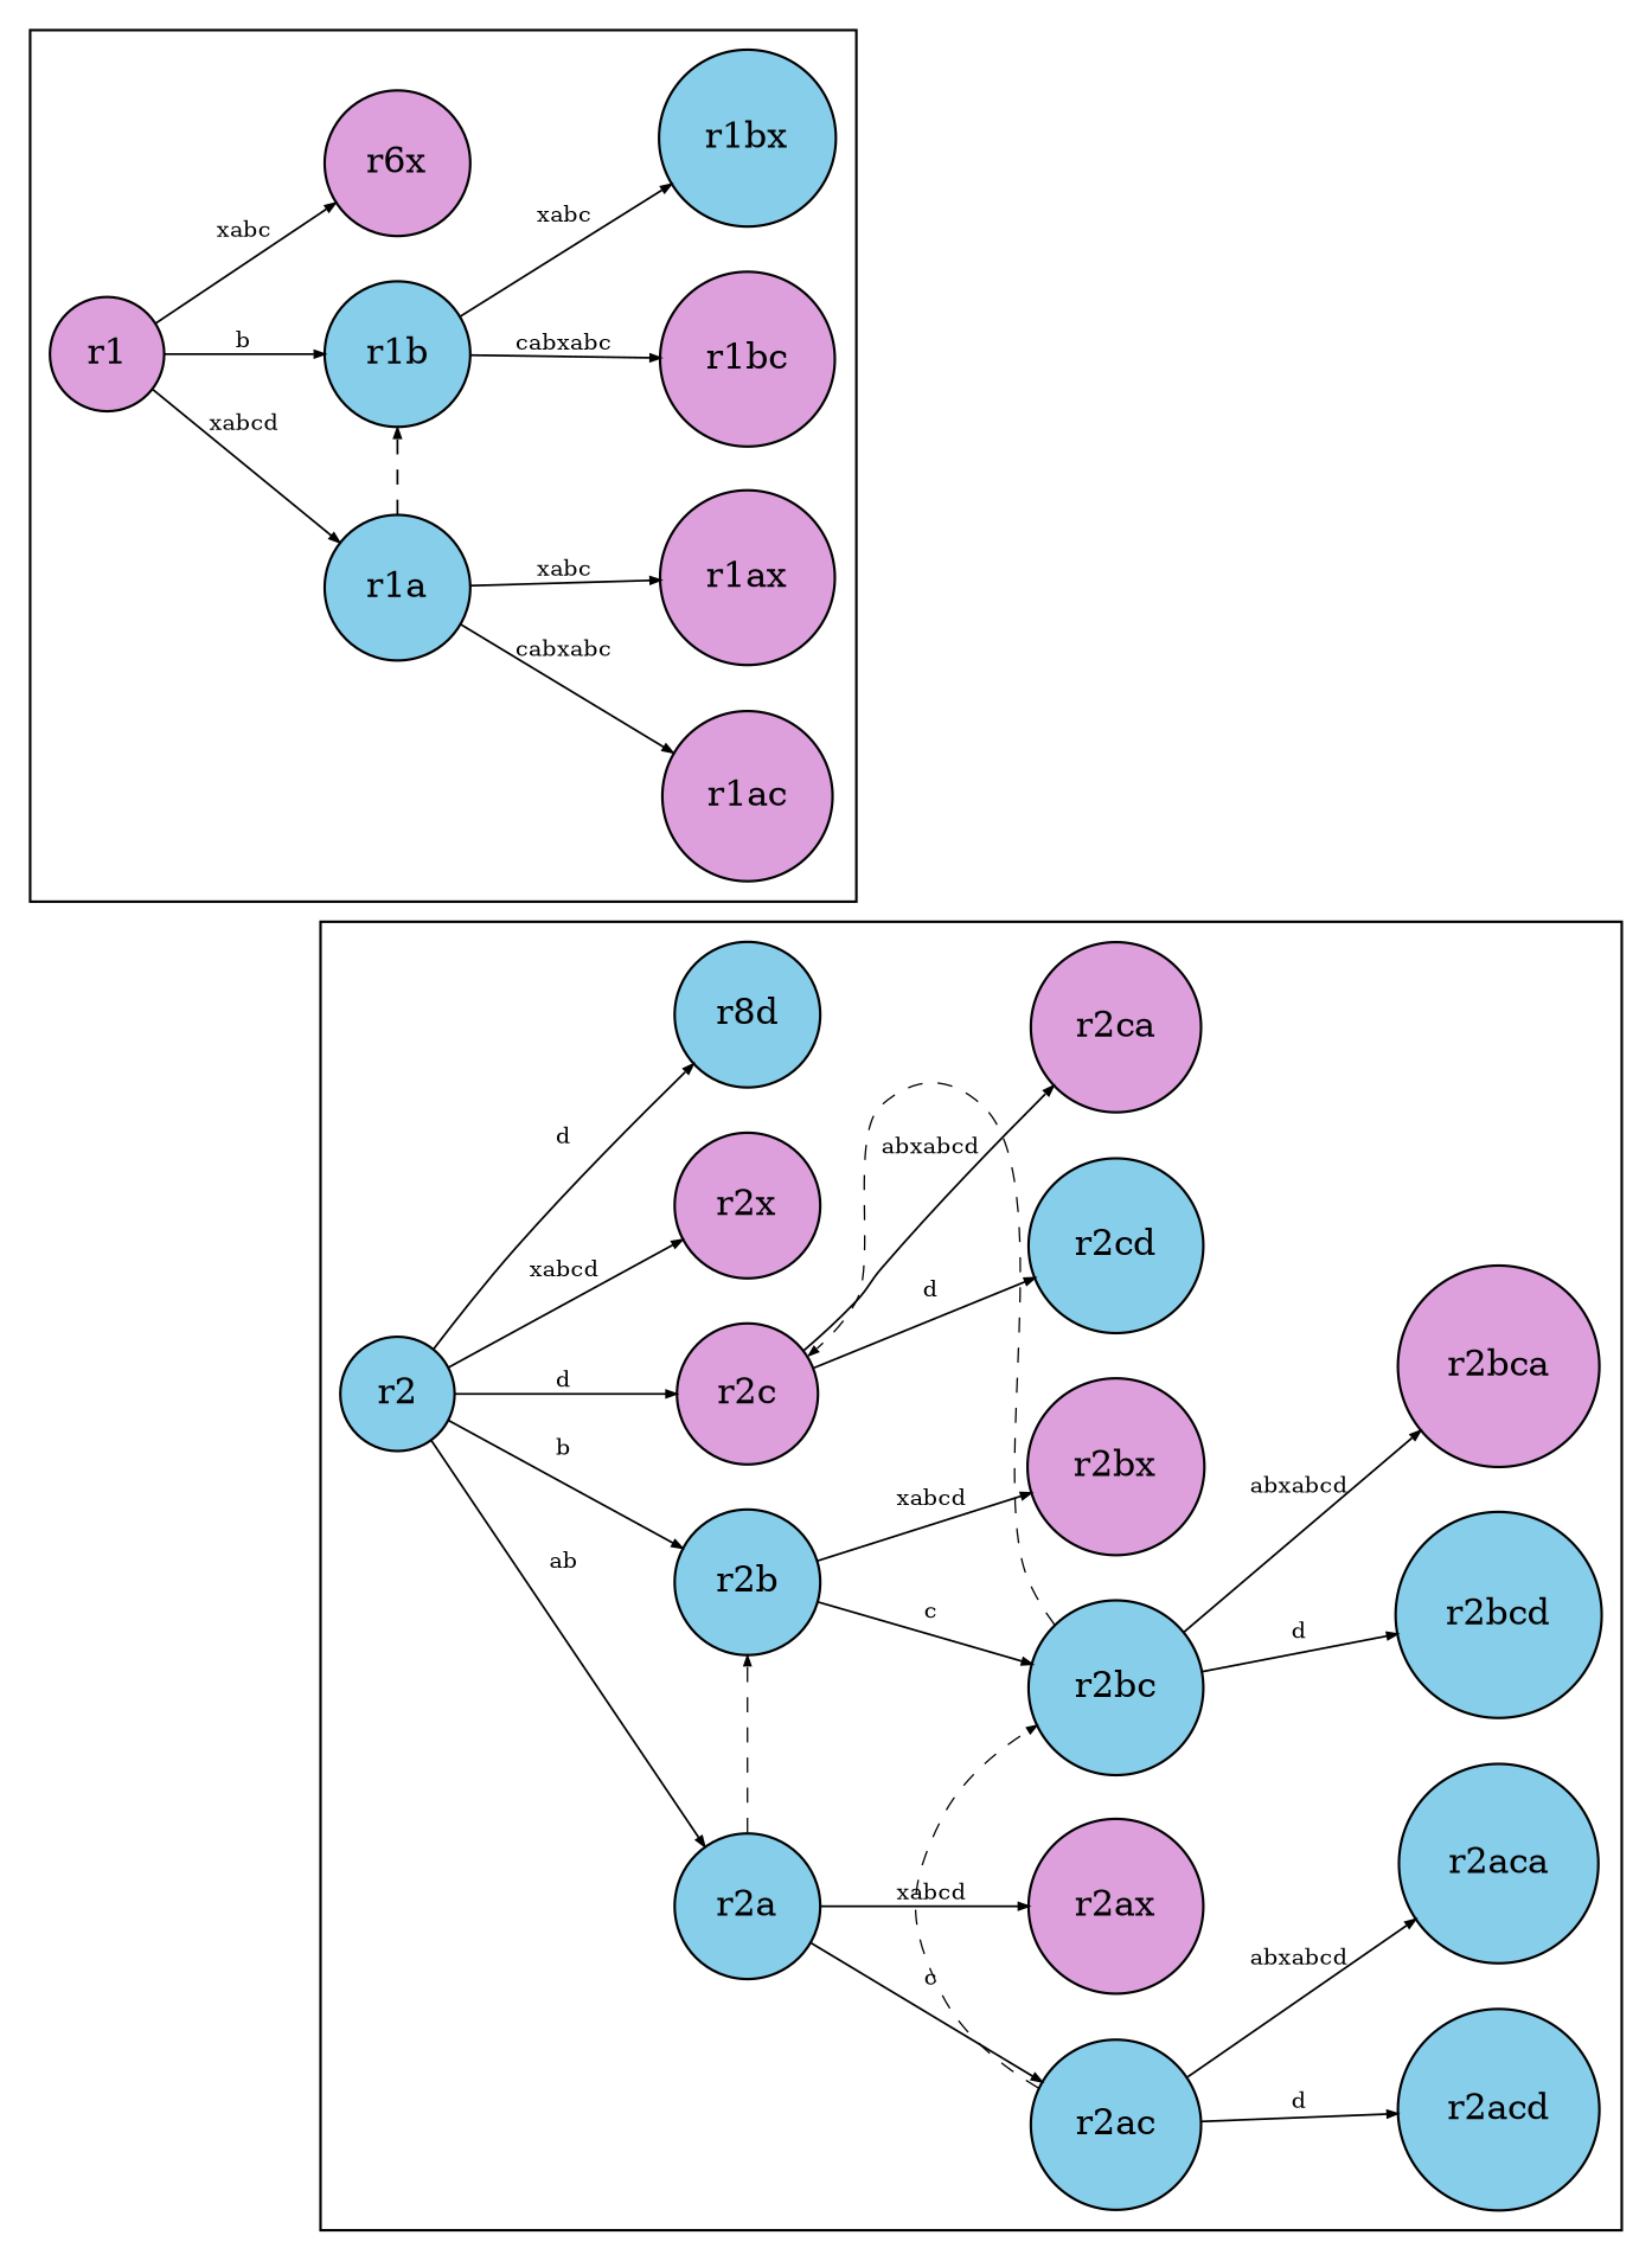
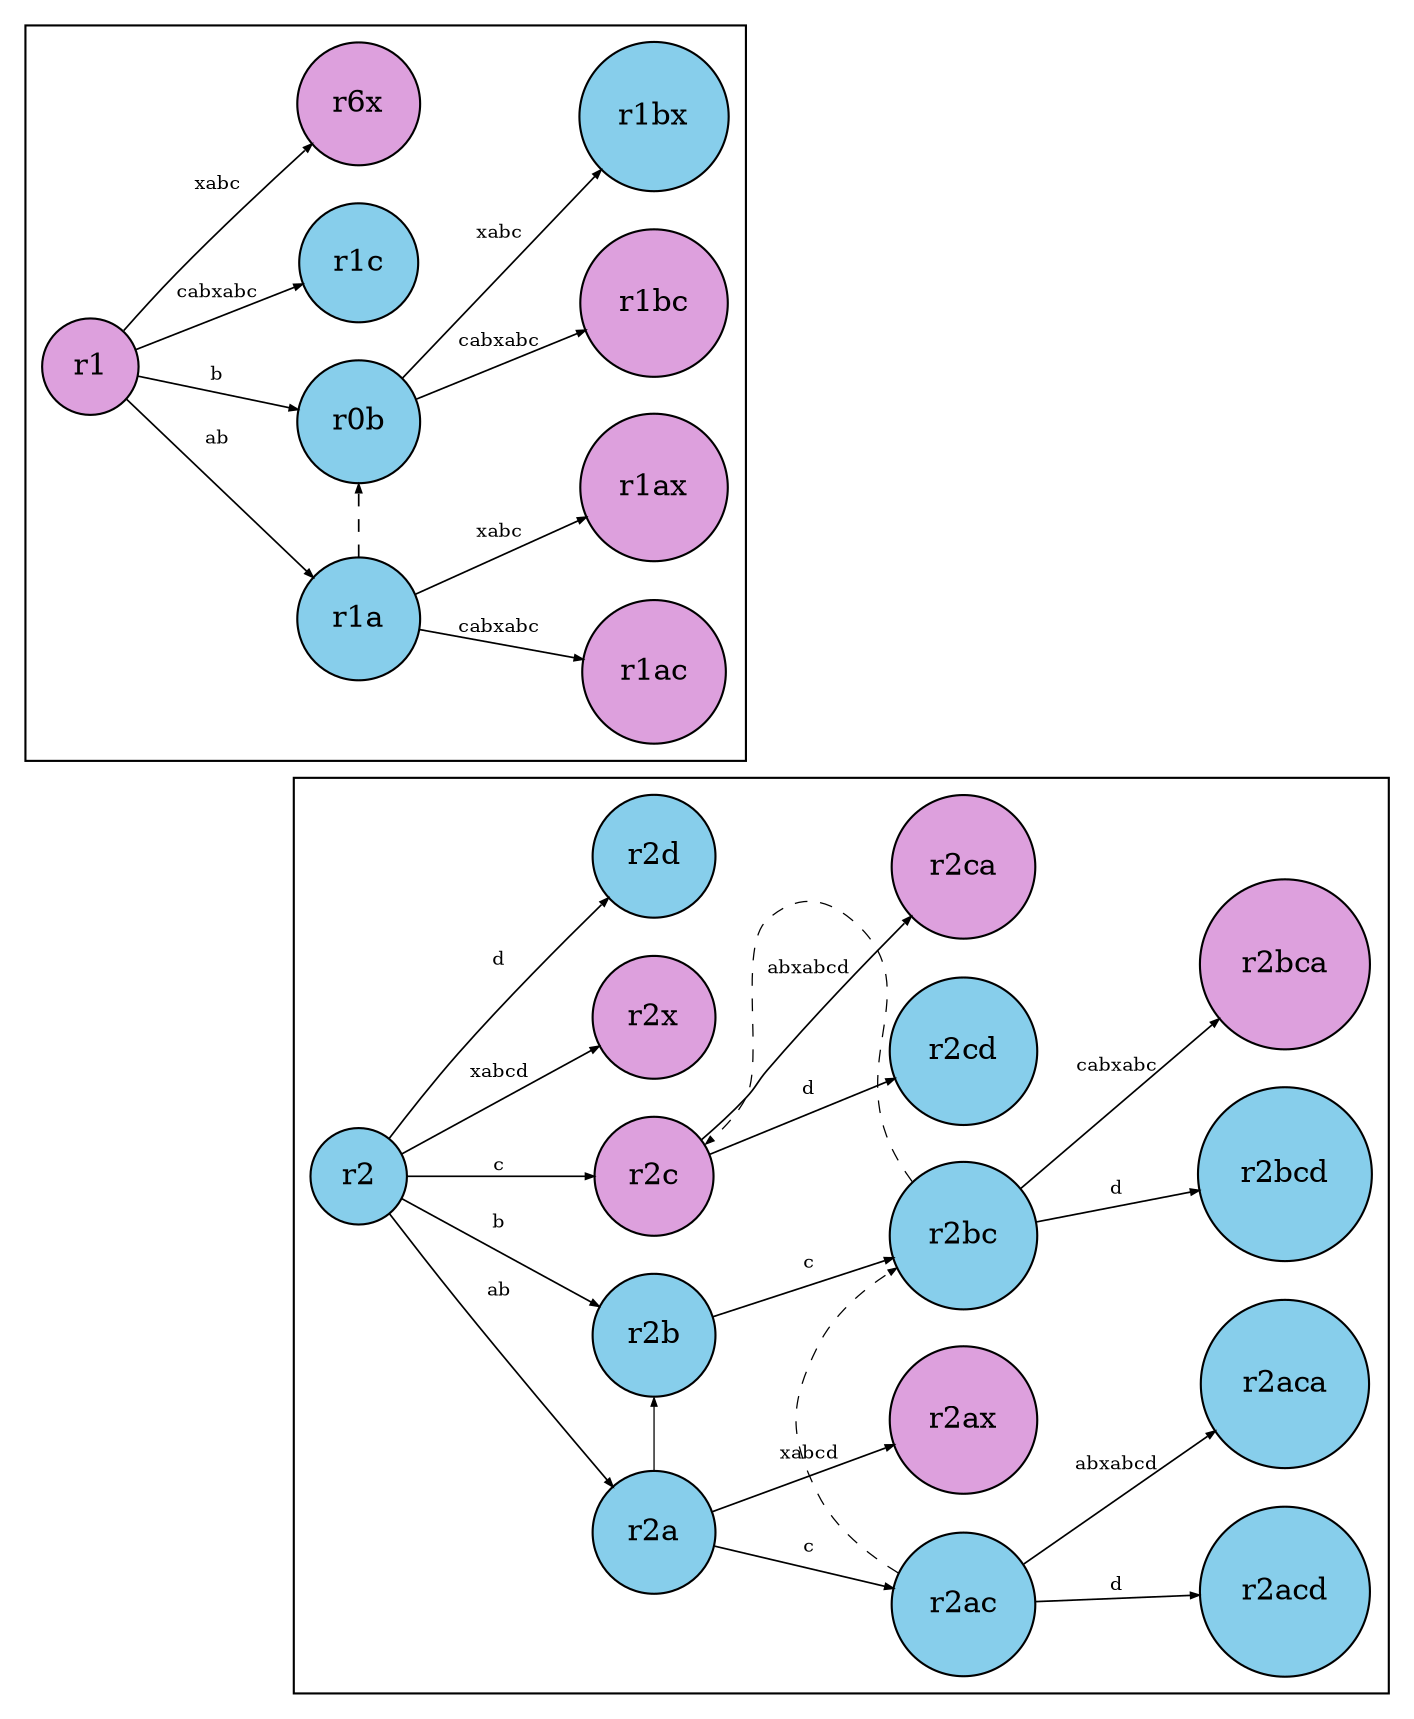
  digraph {
    rankdir=LR
    node [fillcolor=skyblue shape=circle style=filled]
    edge [arrowsize=0.4 fontsize=9 penwidth=0.8]
    1 [fillcolor=black height=0.05 style=invis]
    r1 [fillcolor=plum height=0.05]
    r1a [height=0.05]
-   r1b [height=0.05]
+   r1b [height=0.05 label=r0b]
+   r1c [height=0.05]
    n6 [fillcolor=plum height=0.05 label=r6x]
    r1ac [fillcolor=plum height=0.05]
    r1ax [fillcolor=plum height=0.05]
    r1bc [fillcolor=plum height=0.05]
    r1bx [height=0.05]
    2 [fillcolor=black height=0.05 style=invis]
    r2 [height=0.05]
    r2a [height=0.05]
    r2b [height=0.05]
    r2c [fillcolor=plum height=0.05]
    r2x [fillcolor=plum height=0.05]
-   r2d [height=0.05 label=r8d]
+   r2d [height=0.05]
    r2ac [height=0.05]
    r2ax [fillcolor=plum height=0.05]
    r2acd [height=0.05]
    r2aca [height=0.05]
    r2bc [height=0.05]
-   r2bx [fillcolor=plum height=0.05]
    r2bcd [height=0.05]
    r2bca [fillcolor=plum height=0.05]
    r2cd [height=0.05]
    r2ca [fillcolor=plum height=0.05]
    subgraph cluster_1 {
      1
      r1
      r1a
      r1b
+     r1c
      n6
      r1ac
      r1ax
      r1bc
      r1bx
    }
    subgraph cluster_2 {
      2
      r2
      r2a
      r2b
      r2c
      r2x
      r2d
      r2ac
      r2ax
      r2acd
      r2aca
      r2bc
-     r2bx
      r2bcd
      r2bca
      r2cd
      r2ca
    }
    1 -> 2 [style=invis]
-   r1 -> r1a [label=xabcd]
+   r1 -> r1a [label=ab]
    r1 -> r1b [label=b]
+   r1 -> r1c [label=cabxabc]
    r1 -> n6 [label=xabc]
    r1a -> r1b [constraint=false style=dashed]
    r1a -> r1ac [label=cabxabc]
    r1a -> r1ax [label=xabc]
    r1b -> r1bc [label=cabxabc]
    r1b -> r1bx [label=xabc]
    r2 -> r2a [label=ab]
    r2 -> r2b [label=b]
-   r2 -> r2c [label=d]
+   r2 -> r2c [label=c]
    r2 -> r2x [label=xabcd]
    r2 -> r2d [label=d]
-   r2a -> r2b [constraint=false penwidth=0.6 style=dashed]
+   r2a -> r2b [constraint=false penwidth=0.6 style=solid]
    r2a -> r2ac [label=c]
    r2a -> r2ax [label=xabcd]
    r2b -> r2bc [label=c]
-   r2b -> r2bx [label=xabcd]
    r2c -> r2cd [label=d]
    r2c -> r2ca [label=abxabcd]
    r2ac -> r2acd [label=d]
    r2ac -> r2aca [label=abxabcd]
    r2ac -> r2bc [constraint=false penwidth=0.6 style=dashed]
    r2bc -> r2c [constraint=false penwidth=0.6 style=dashed]
    r2bc -> r2bcd [label=d]
-   r2bc -> r2bca [label=abxabcd]
+   r2bc -> r2bca [label=cabxabc]
  }
